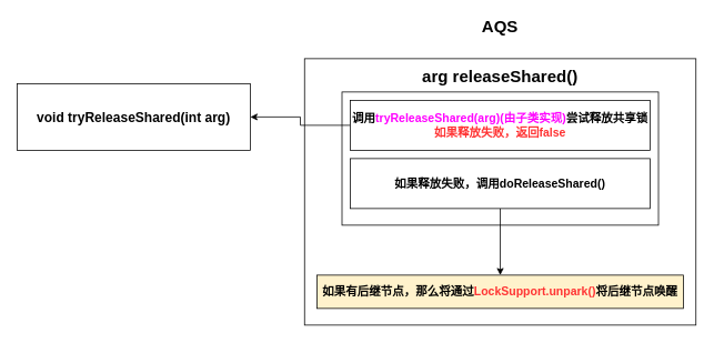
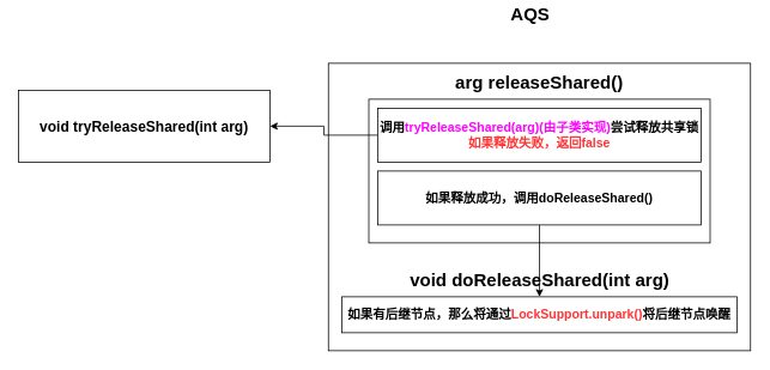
  <mxCell id="0" />
  <mxCell id="1" parent="0" />
  <mxCell id="2" value="" style="rounded=0;whiteSpace=wrap;html=1;" parent="1" vertex="1"><mxGeometry x="365" y="70" width="470" height="320" as="geometry" /></mxCell>
- <mxCell id="3" value="&lt;b&gt;&lt;font style=&quot;font-size: 20px&quot;&gt;AQS&lt;/font&gt;&lt;/b&gt;" style="text;html=1;strokeColor=none;fillColor=none;align=center;verticalAlign=middle;whiteSpace=wrap;rounded=0;" parent="1" vertex="1"><mxGeometry x="580" y="20" width="40" height="20" as="geometry" /></mxCell>
+ <mxCell id="3" value="&lt;b&gt;&lt;font style=&quot;font-size: 20px&quot;&gt;AQS&lt;/font&gt;&lt;/b&gt;" style="text;html=1;strokeColor=none;fillColor=none;align=center;verticalAlign=middle;whiteSpace=wrap;rounded=0;" parent="1" vertex="1"><mxGeometry x="570" y="5" width="40" height="20" as="geometry" /></mxCell>
  <mxCell id="4" value="" style="rounded=0;whiteSpace=wrap;html=1;" parent="1" vertex="1"><mxGeometry x="410" y="110" width="380" height="160" as="geometry" /></mxCell>
  <mxCell id="5" value="&lt;b&gt;&lt;font style=&quot;font-size: 20px&quot;&gt;arg releaseShared()&lt;/font&gt;&lt;/b&gt;" style="text;html=1;strokeColor=none;fillColor=none;align=center;verticalAlign=middle;whiteSpace=wrap;rounded=0;" parent="1" vertex="1"><mxGeometry x="455" y="80" width="290" height="20" as="geometry" /></mxCell>
  <mxCell id="6" style="edgeStyle=orthogonalEdgeStyle;rounded=0;orthogonalLoop=1;jettySize=auto;html=1;exitX=0;exitY=0.5;exitDx=0;exitDy=0;entryX=1;entryY=0.5;entryDx=0;entryDy=0;" parent="1" source="7" target="8" edge="1"><mxGeometry relative="1" as="geometry" /></mxCell>
  <mxCell id="7" value="&lt;b style=&quot;font-size: 14px&quot;&gt;调用&lt;font color=&quot;#ff00ff&quot;&gt;tryReleaseShared(arg)(由子类实现)&lt;/font&gt;尝试释放共享锁&lt;br&gt;&lt;font color=&quot;#ff3333&quot;&gt;如果释放失败，返回false&lt;/font&gt;&lt;/b&gt;" style="rounded=0;whiteSpace=wrap;html=1;" parent="1" vertex="1"><mxGeometry x="420" y="120" width="360" height="60" as="geometry" /></mxCell>
  <mxCell id="8" value="&lt;b&gt;&lt;font style=&quot;font-size: 16px&quot;&gt;void tryReleaseShared(int arg)&lt;/font&gt;&lt;/b&gt;" style="rounded=0;whiteSpace=wrap;html=1;" parent="1" vertex="1"><mxGeometry x="20" y="100" width="280" height="80" as="geometry" /></mxCell>
  <mxCell id="9" style="edgeStyle=orthogonalEdgeStyle;rounded=0;orthogonalLoop=1;jettySize=auto;html=1;exitX=0.5;exitY=1;exitDx=0;exitDy=0;entryX=0.5;entryY=0;entryDx=0;entryDy=0;" parent="1" source="10" target="11" edge="1"><mxGeometry relative="1" as="geometry" /></mxCell>
- <mxCell id="10" value="&lt;span style=&quot;font-size: 14px&quot;&gt;&lt;b&gt;如果释放失败，调用doReleaseShared()&lt;/b&gt;&lt;/span&gt;" style="rounded=0;whiteSpace=wrap;html=1;" parent="1" vertex="1"><mxGeometry x="420" y="190" width="360" height="60" as="geometry" /></mxCell>
- <mxCell id="11" value="&lt;b style=&quot;font-size: 14px&quot;&gt;如果有后继节点，那么将通过&lt;font color=&quot;#ff3333&quot;&gt;LockSupport.unpark()&lt;/font&gt;将后继节点唤醒&lt;/b&gt;" style="rounded=0;whiteSpace=wrap;html=1;fillColor=#fff2cc;" parent="1" vertex="1"><mxGeometry x="380" y="330" width="440" height="40" as="geometry" /></mxCell>
+ <mxCell id="10" value="&lt;span style=&quot;font-size: 14px&quot;&gt;&lt;b&gt;如果释放成功，调用doReleaseShared()&lt;/b&gt;&lt;/span&gt;" style="rounded=0;whiteSpace=wrap;html=1;" parent="1" vertex="1"><mxGeometry x="420" y="190" width="360" height="60" as="geometry" /></mxCell>
+ <mxCell id="11" value="&lt;b style=&quot;font-size: 14px&quot;&gt;如果有后继节点，那么将通过&lt;font color=&quot;#ff3333&quot;&gt;LockSupport.unpark()&lt;/font&gt;将后继节点唤醒&lt;/b&gt;" style="rounded=0;whiteSpace=wrap;html=1;" parent="1" vertex="1"><mxGeometry x="380" y="330" width="440" height="40" as="geometry" /></mxCell>
+ <mxCell id="12" value="&lt;b&gt;&lt;font style=&quot;font-size: 20px&quot;&gt;void doReleaseShared(int arg)&lt;/font&gt;&lt;/b&gt;" style="text;html=1;strokeColor=none;fillColor=none;align=center;verticalAlign=middle;whiteSpace=wrap;rounded=0;" parent="1" vertex="1"><mxGeometry x="432.5" y="300" width="335" height="20" as="geometry" /></mxCell>
